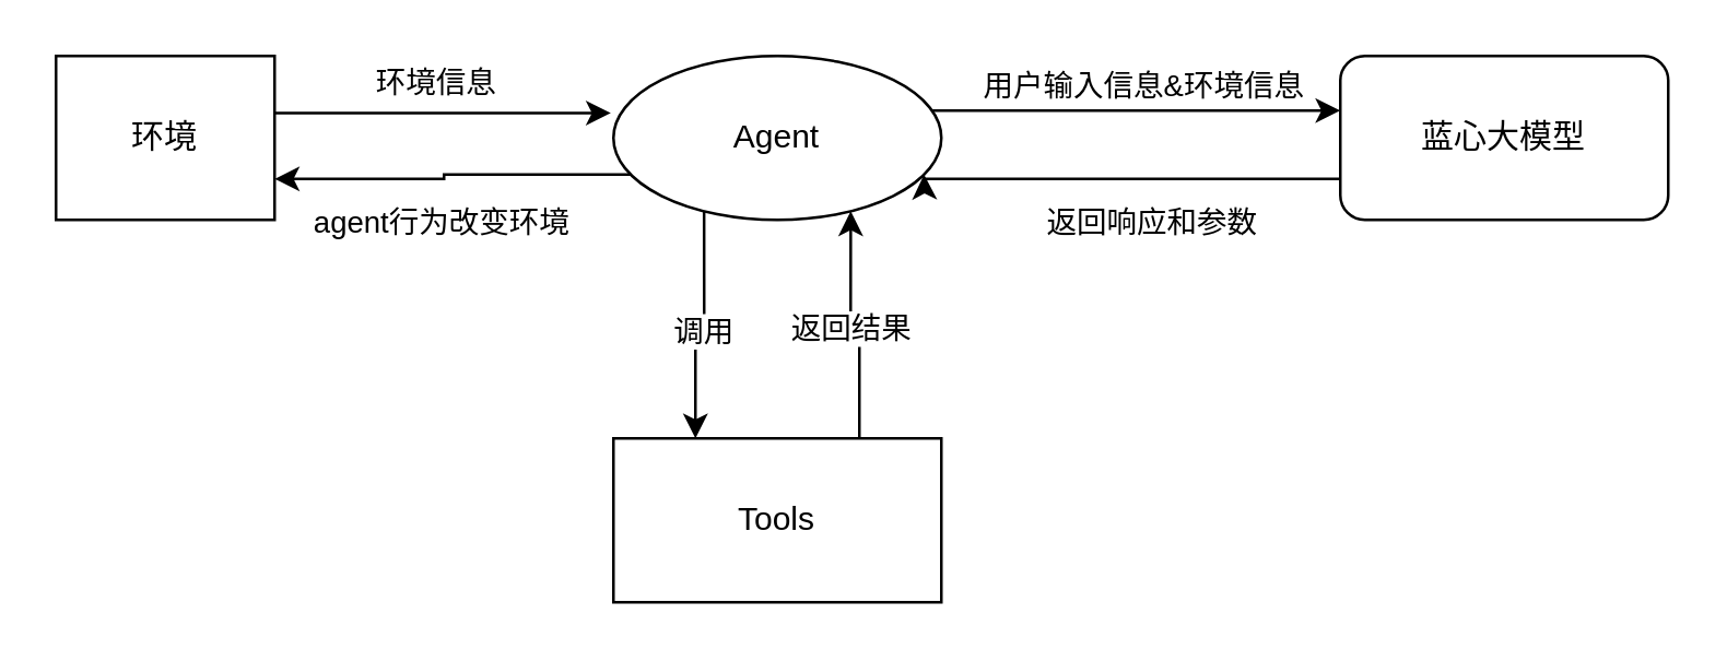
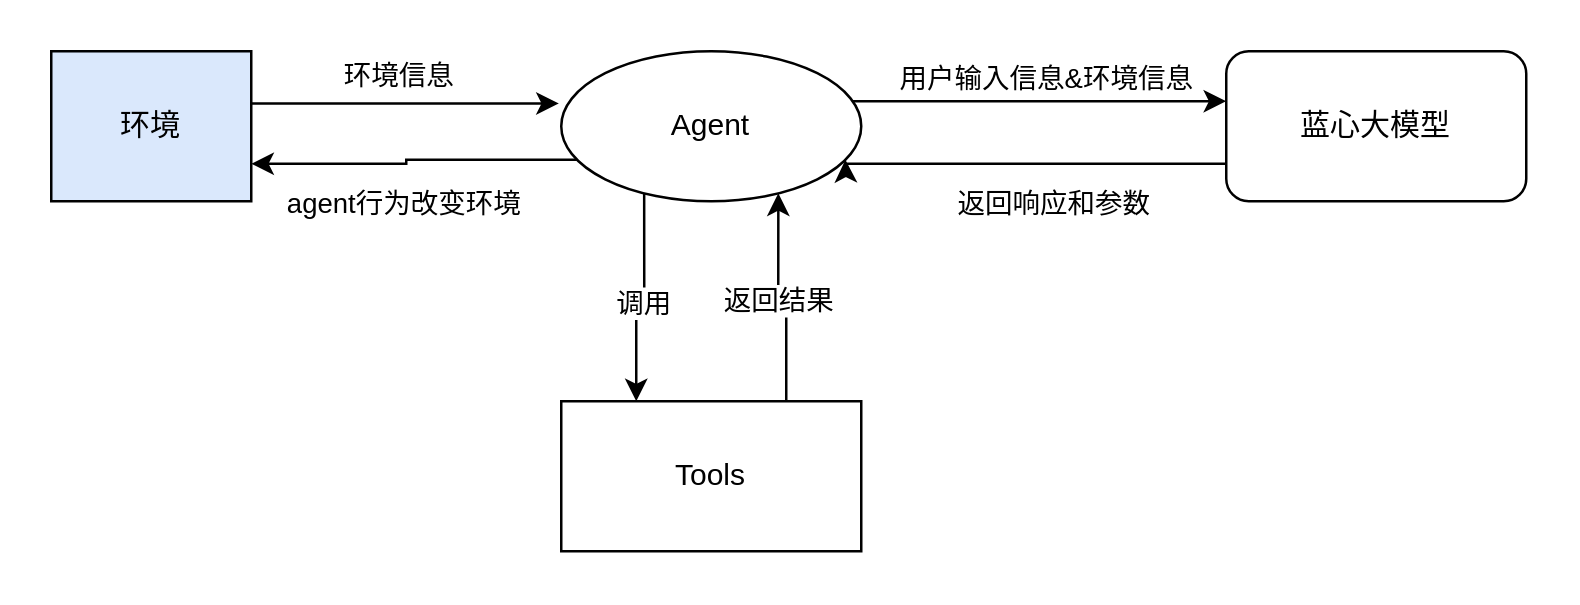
  <mxCell id="0" />
  <mxCell id="1" parent="0" />
  <mxCell id="2" value="" style="edgeStyle=orthogonalEdgeStyle;rounded=0;orthogonalLoop=1;jettySize=auto;html=1;" edge="1" parent="1" source="7" target="9"><mxGeometry relative="1" as="geometry"><Array as="points"><mxPoint x="380" y="40" /><mxPoint x="380" y="40" /></Array></mxGeometry></mxCell>
  <mxCell id="3" value="用户输入信息&amp;amp;环境信息" style="edgeLabel;html=1;align=center;verticalAlign=middle;resizable=0;points=[];" vertex="1" connectable="0" parent="2"><mxGeometry x="-0.442" y="-1" relative="1" as="geometry"><mxPoint x="35" y="-11" as="offset" /></mxGeometry></mxCell>
  <mxCell id="4" style="edgeStyle=orthogonalEdgeStyle;rounded=0;orthogonalLoop=1;jettySize=auto;html=1;exitX=0;exitY=0.75;exitDx=0;exitDy=0;entryX=1;entryY=0.75;entryDx=0;entryDy=0;" edge="1" parent="1" source="7" target="13"><mxGeometry relative="1" as="geometry" /></mxCell>
  <mxCell id="5" style="edgeStyle=orthogonalEdgeStyle;rounded=0;orthogonalLoop=1;jettySize=auto;html=1;exitX=0.25;exitY=1;exitDx=0;exitDy=0;entryX=0.25;entryY=0;entryDx=0;entryDy=0;" edge="1" parent="1" source="7" target="16"><mxGeometry relative="1" as="geometry" /></mxCell>
  <mxCell id="6" value="调用" style="edgeLabel;html=1;align=center;verticalAlign=middle;resizable=0;points=[];" vertex="1" connectable="0" parent="5"><mxGeometry x="0.021" relative="1" as="geometry"><mxPoint as="offset" /></mxGeometry></mxCell>
  <mxCell id="7" value="Agent" style="ellipse;whiteSpace=wrap;html=1;" vertex="1" parent="1"><mxGeometry x="224" y="20" width="120" height="60" as="geometry" /></mxCell>
  <mxCell id="8" style="edgeStyle=orthogonalEdgeStyle;rounded=0;orthogonalLoop=1;jettySize=auto;html=1;exitX=0;exitY=0.75;exitDx=0;exitDy=0;entryX=1;entryY=0.75;entryDx=0;entryDy=0;" edge="1" parent="1" source="9" target="7"><mxGeometry relative="1" as="geometry"><Array as="points"><mxPoint x="410" y="65" /><mxPoint x="410" y="65" /></Array></mxGeometry></mxCell>
  <mxCell id="9" value="蓝心大模型" style="whiteSpace=wrap;html=1;rounded=1;" vertex="1" parent="1"><mxGeometry x="490" y="20" width="120" height="60" as="geometry" /></mxCell>
  <mxCell id="10" value="返回响应和参数" style="edgeLabel;html=1;align=center;verticalAlign=middle;resizable=0;points=[];" vertex="1" connectable="0" parent="1"><mxGeometry x="420.001" y="80" as="geometry" /></mxCell>
  <mxCell id="11" style="edgeStyle=orthogonalEdgeStyle;rounded=0;orthogonalLoop=1;jettySize=auto;html=1;entryX=-0.008;entryY=0.348;entryDx=0;entryDy=0;entryPerimeter=0;" edge="1" parent="1" source="13" target="7"><mxGeometry relative="1" as="geometry"><Array as="points"><mxPoint x="177" y="40" /></Array></mxGeometry></mxCell>
  <mxCell id="12" value="环境信息" style="edgeLabel;html=1;align=center;verticalAlign=middle;resizable=0;points=[];" vertex="1" connectable="0" parent="11"><mxGeometry x="-0.199" y="1" relative="1" as="geometry"><mxPoint x="9" y="-10" as="offset" /></mxGeometry></mxCell>
- <mxCell id="13" value="环境" style="rounded=0;whiteSpace=wrap;html=1;" vertex="1" parent="1"><mxGeometry x="20" y="20" width="80" height="60" as="geometry" /></mxCell>
+ <mxCell id="13" value="环境" style="rounded=0;whiteSpace=wrap;html=1;fillColor=#dae8fc;" vertex="1" parent="1"><mxGeometry x="20" y="20" width="80" height="60" as="geometry" /></mxCell>
  <mxCell id="14" value="agent行为改变环境" style="edgeLabel;html=1;align=center;verticalAlign=middle;resizable=0;points=[];" vertex="1" connectable="0" parent="1"><mxGeometry x="160.003" y="80.004" as="geometry" /></mxCell>
  <mxCell id="15" value="返回结果" style="edgeStyle=orthogonalEdgeStyle;rounded=0;orthogonalLoop=1;jettySize=auto;html=1;exitX=0.75;exitY=0;exitDx=0;exitDy=0;entryX=0.75;entryY=1;entryDx=0;entryDy=0;" edge="1" parent="1" source="16" target="7"><mxGeometry relative="1" as="geometry" /></mxCell>
  <mxCell id="16" value="Tools" style="rounded=0;whiteSpace=wrap;html=1;" vertex="1" parent="1"><mxGeometry x="224" y="160" width="120" height="60" as="geometry" /></mxCell>
